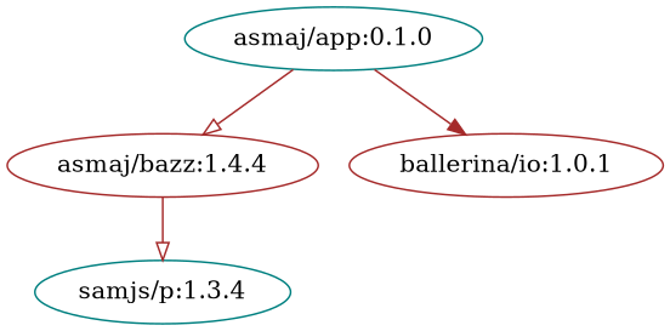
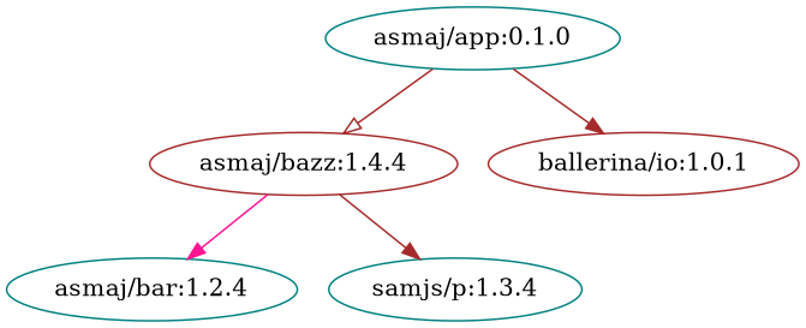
  digraph {
    node [color=teal]
    edge [arrowhead=onormal color=brown]
    "asmaj/app:0.1.0"
    "asmaj/bazz:1.4.4" [color=brown]
    "ballerina/io:1.0.1" [color=brown]
+   "asmaj/bar:1.2.4" [error=true]
    "samjs/p:1.3.4"
    "asmaj/app:0.1.0" -> "asmaj/bazz:1.4.4"
    "asmaj/app:0.1.0" -> "ballerina/io:1.0.1" [arrowhead=normal]
-   "asmaj/bazz:1.4.4" -> "samjs/p:1.3.4"
+   "asmaj/bazz:1.4.4" -> "asmaj/bar:1.2.4" [arrowhead=normal color=deeppink]
+   "asmaj/bazz:1.4.4" -> "samjs/p:1.3.4" [arrowhead=normal]
  }
